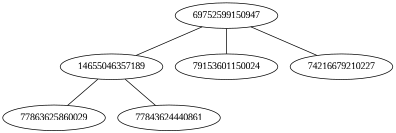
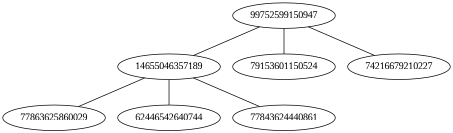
  graph {
    fontname="Liberation Serif"
    node [fontname="Liberation Serif" nType=0]
    edge [days=6 fontname="Liberation Serif" texts=0]
-   69752599150947
+   69752599150947 [label=99752599150947]
    14655046357189
-   79153601150024
+   79153601150024 [label=79153601150524]
    74216679210227
    77863625860029 [nType=1]
+   62446542640744
    n7 [label=77843624440861]
    69752599150947 -- 14655046357189 [calls=6 days=4 secs=423]
    69752599150947 -- 79153601150024 [calls=173 days=30 secs=1957]
    69752599150947 -- 74216679210227 [calls=9 secs=735]
    14655046357189 -- 77863625860029 [calls=63 days=13 secs=923]
+   14655046357189 -- 62446542640744 [calls=14 days=12 secs=473]
    14655046357189 -- n7 [calls=7 secs=2205]
  }
